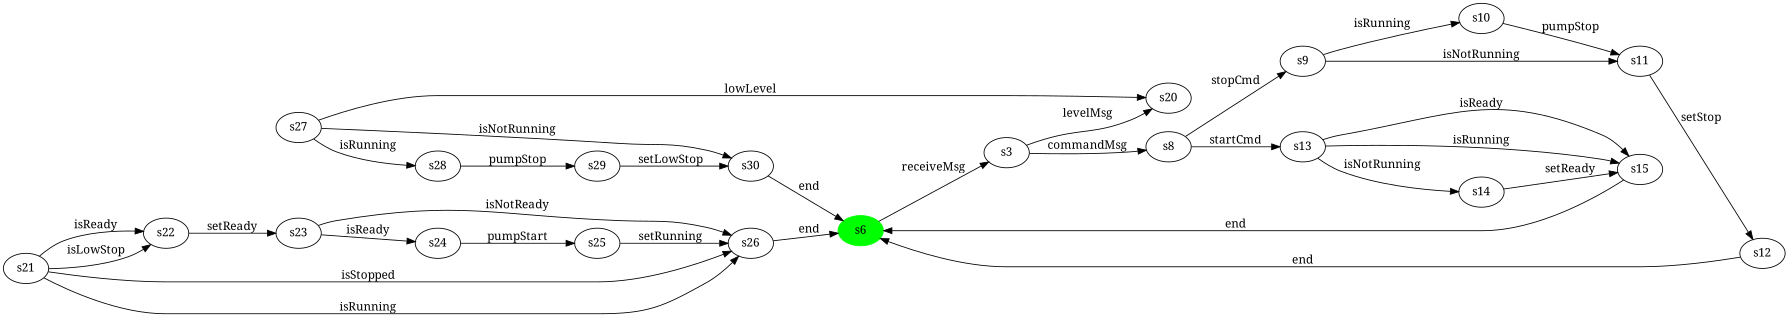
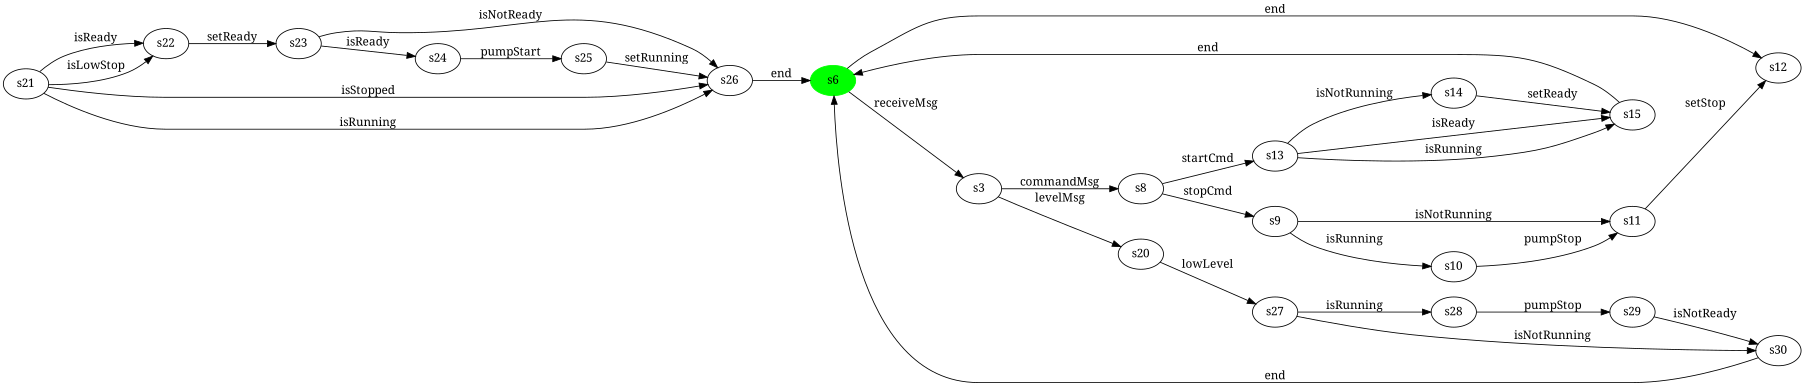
  digraph {
    fontname="Noto Serif"
    rankdir=LR
    node [fontname="Noto Serif"]
    edge [fontname="Noto Serif"]
    n1 [color=green label=s6 style=filled]
    n2 [label=s3]
    n3 [label=s20]
    n4 [label=s8]
    n5 [label=s27]
    n6 [label=s9]
    n7 [label=s13]
    n8 [label=s30]
    n9 [label=s28]
    n10 [label=s21]
    n11 [label=s22]
    n12 [label=s26]
    n13 [label=s10]
    n14 [label=s11]
    n15 [label=s15]
    n16 [label=s14]
    n17 [label=s12]
    n18 [label=s29]
    n19 [label=s23]
    n20 [label=s24]
    n21 [label=s25]
    n1 -> n2 [label=" receiveMsg "]
    n2 -> n3 [label=" levelMsg "]
    n2 -> n4 [label=" commandMsg "]
-   n5 -> n3 [label=" lowLevel "]
+   n3 -> n5 [label=" lowLevel "]
    n4 -> n6 [label=" stopCmd "]
    n4 -> n7 [label=" startCmd "]
    n5 -> n8 [label=" isNotRunning "]
    n5 -> n9 [label=" isRunning "]
    n6 -> n13 [label=" isRunning "]
    n6 -> n14 [label=" isNotRunning "]
    n7 -> n15 [label=" isReady "]
    n7 -> n15 [label=" isRunning "]
    n7 -> n16 [label=" isNotRunning "]
    n8 -> n1 [label=" end "]
    n9 -> n18 [label=" pumpStop "]
    n10 -> n11 [label=" isReady "]
    n10 -> n11 [label=" isLowStop "]
    n10 -> n12 [label=" isStopped "]
    n10 -> n12 [label=" isRunning "]
    n11 -> n19 [label=" setReady "]
    n12 -> n1 [label=" end "]
    n13 -> n14 [label=" pumpStop "]
    n14 -> n17 [label=" setStop "]
    n15 -> n1 [label=" end "]
    n16 -> n15 [label=" setReady "]
-   n17 -> n1 [label=" end "]
-   n18 -> n8 [label=" setLowStop "]
+   n1 -> n17 [label=" end "]
+   n18 -> n8 [label=" isNotReady "]
    n19 -> n12 [label=" isNotReady "]
    n19 -> n20 [label=" isReady "]
    n20 -> n21 [label=" pumpStart "]
    n21 -> n12 [label=" setRunning "]
  }
